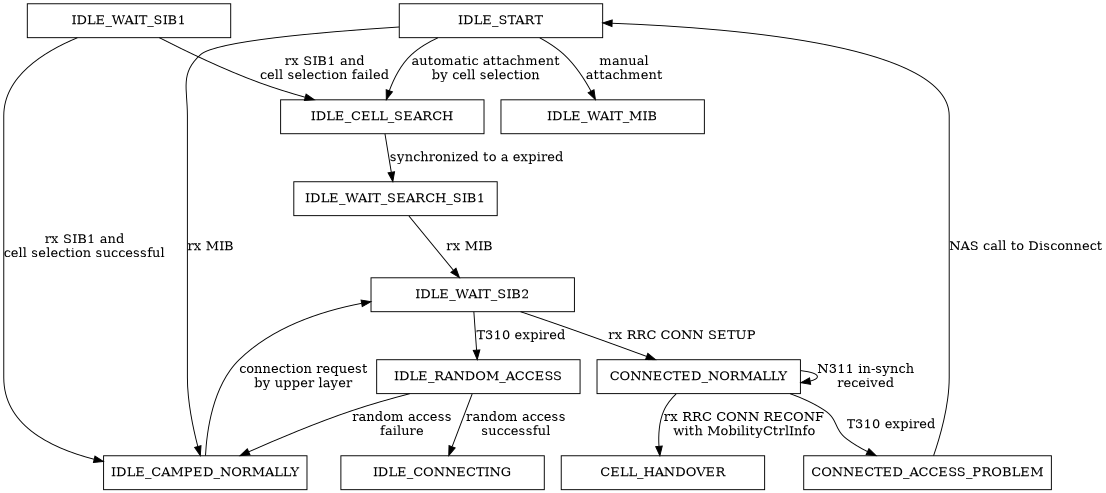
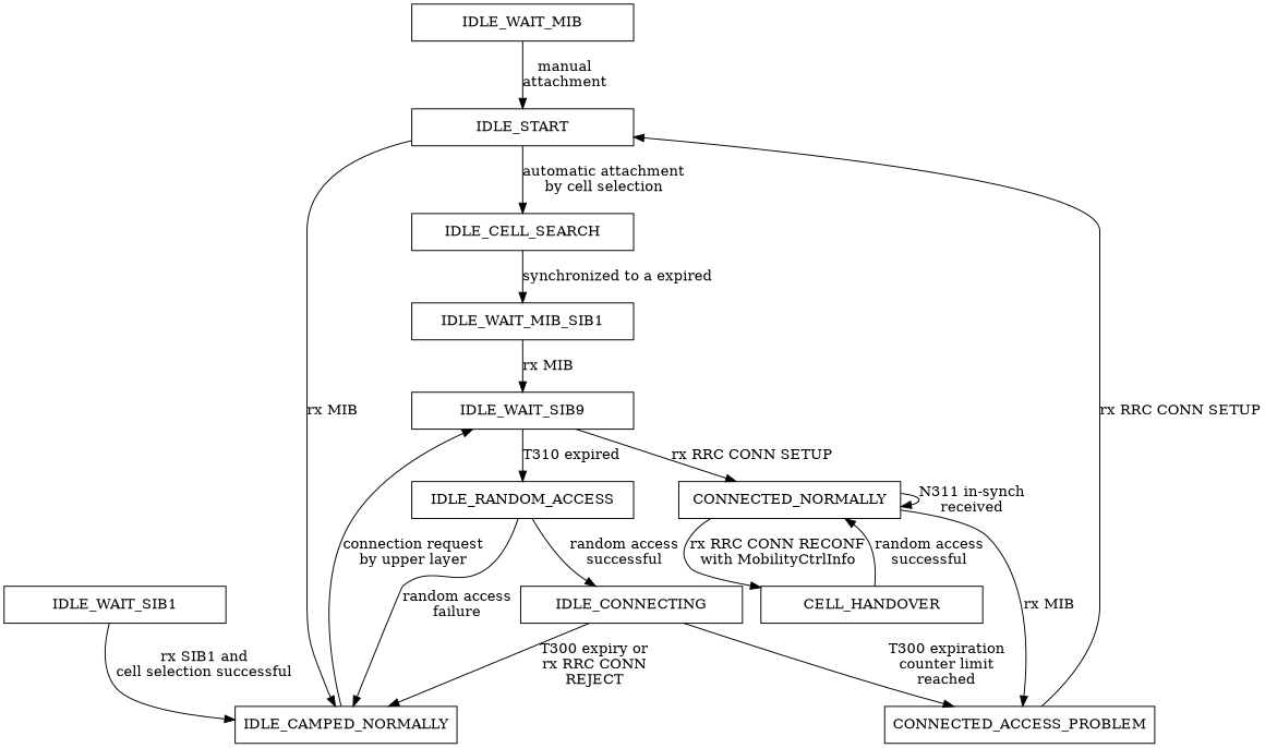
  digraph {
    node [shape=box]
    IDLE_START [width=3]
    IDLE_CELL_SEARCH [width=3]
    IDLE_WAIT_MIB [width=3]
    IDLE_CAMPED_NORMALLY [width=3]
-   IDLE_WAIT_MIB_SIB1 [width=3 label=IDLE_WAIT_SEARCH_SIB1]
-   IDLE_WAIT_SIB2 [width=3]
+   IDLE_WAIT_MIB_SIB1 [width=3]
+   IDLE_WAIT_SIB2 [width=3 label=IDLE_WAIT_SIB9]
    IDLE_WAIT_SIB1 [width=3]
    IDLE_RANDOM_ACCESS [width=3]
    CONNECTED_NORMALLY [width=3]
    IDLE_CONNECTING [width=3]
    n11 [label=CONNECTED_ACCESS_PROBLEM width=3]
    n12 [label=CELL_HANDOVER width=3]
    IDLE_START -> IDLE_CELL_SEARCH [label="automatic attachment\nby cell selection"]
-   IDLE_START -> IDLE_WAIT_MIB [label="manual\nattachment"]
+   IDLE_WAIT_MIB -> IDLE_START [label="manual\nattachment"]
    IDLE_START -> IDLE_CAMPED_NORMALLY [label="rx MIB"]
    IDLE_CELL_SEARCH -> IDLE_WAIT_MIB_SIB1 [label="synchronized to a expired"]
    IDLE_CAMPED_NORMALLY -> IDLE_WAIT_SIB2 [label="connection request\nby upper layer"]
    IDLE_WAIT_MIB_SIB1 -> IDLE_WAIT_SIB2 [label="rx MIB"]
    IDLE_WAIT_SIB2 -> IDLE_RANDOM_ACCESS [label="T310 expired"]
    IDLE_WAIT_SIB2 -> CONNECTED_NORMALLY [label="rx RRC CONN SETUP"]
-   IDLE_WAIT_SIB1 -> IDLE_CELL_SEARCH [label="rx SIB1 and\ncell selection failed"]
    IDLE_WAIT_SIB1 -> IDLE_CAMPED_NORMALLY [label="rx SIB1 and\ncell selection successful"]
    IDLE_RANDOM_ACCESS -> IDLE_CAMPED_NORMALLY [label="random access\nfailure"]
    IDLE_RANDOM_ACCESS -> IDLE_CONNECTING [label="random access\nsuccessful"]
    CONNECTED_NORMALLY -> CONNECTED_NORMALLY [label="N311 in-synch\nreceived"]
-   CONNECTED_NORMALLY -> n11 [label="T310 expired"]
+   CONNECTED_NORMALLY -> n11 [label="rx MIB"]
    CONNECTED_NORMALLY -> n12 [label="rx RRC CONN RECONF\nwith MobilityCtrlInfo"]
-   n11 -> IDLE_START [label="NAS call to Disconnect"]
+   IDLE_CONNECTING -> IDLE_CAMPED_NORMALLY [label="T300 expiry or\nrx RRC CONN\nREJECT"]
+   IDLE_CONNECTING -> n11 [label="T300 expiration\ncounter limit\nreached"]
+   n11 -> IDLE_START [label="rx RRC CONN SETUP"]
+   n12 -> CONNECTED_NORMALLY [label="random access\nsuccessful"]
  }
